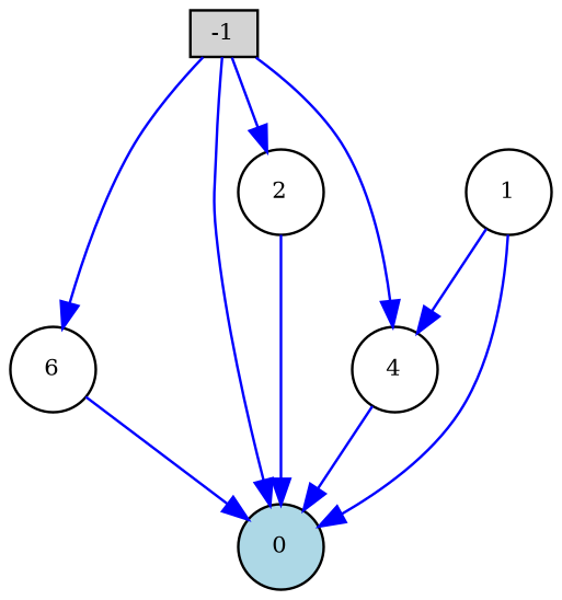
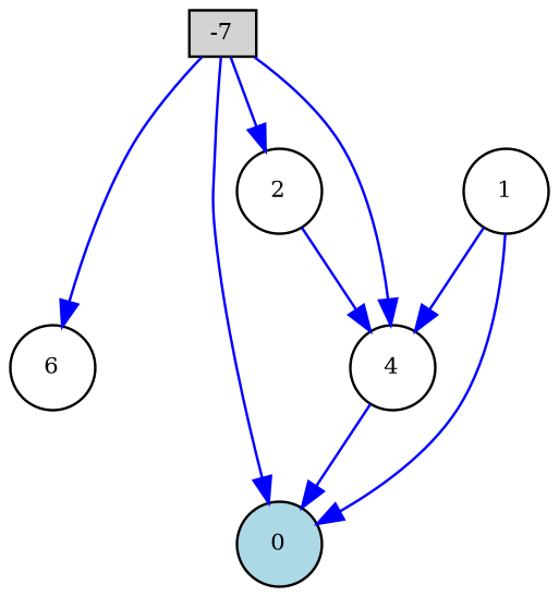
  digraph {
    node [fillcolor=white fontsize=9 shape=circle style=filled]
    edge [color=blue penwidth=1.0 style=solid]
-   -1 [fillcolor=lightgray height=0.2 shape=box width=0.2]
+   -1 [fillcolor=lightgray height=0.2 shape=box width=0.2 label=-7]
    2 [height=0.2 width=0.2]
    n3 [height=0.2 label=6 width=0.2]
    4 [height=0.2 width=0.2]
    0 [fillcolor=lightblue height=0.2 width=0.2]
    1 [height=0.2 width=0.2]
    -1 -> 2
    -1 -> n3
    -1 -> 4
    -1 -> 0
-   2 -> 0
-   n3 -> 0
+   2 -> 4
    4 -> 0
    1 -> 4
    1 -> 0
  }
